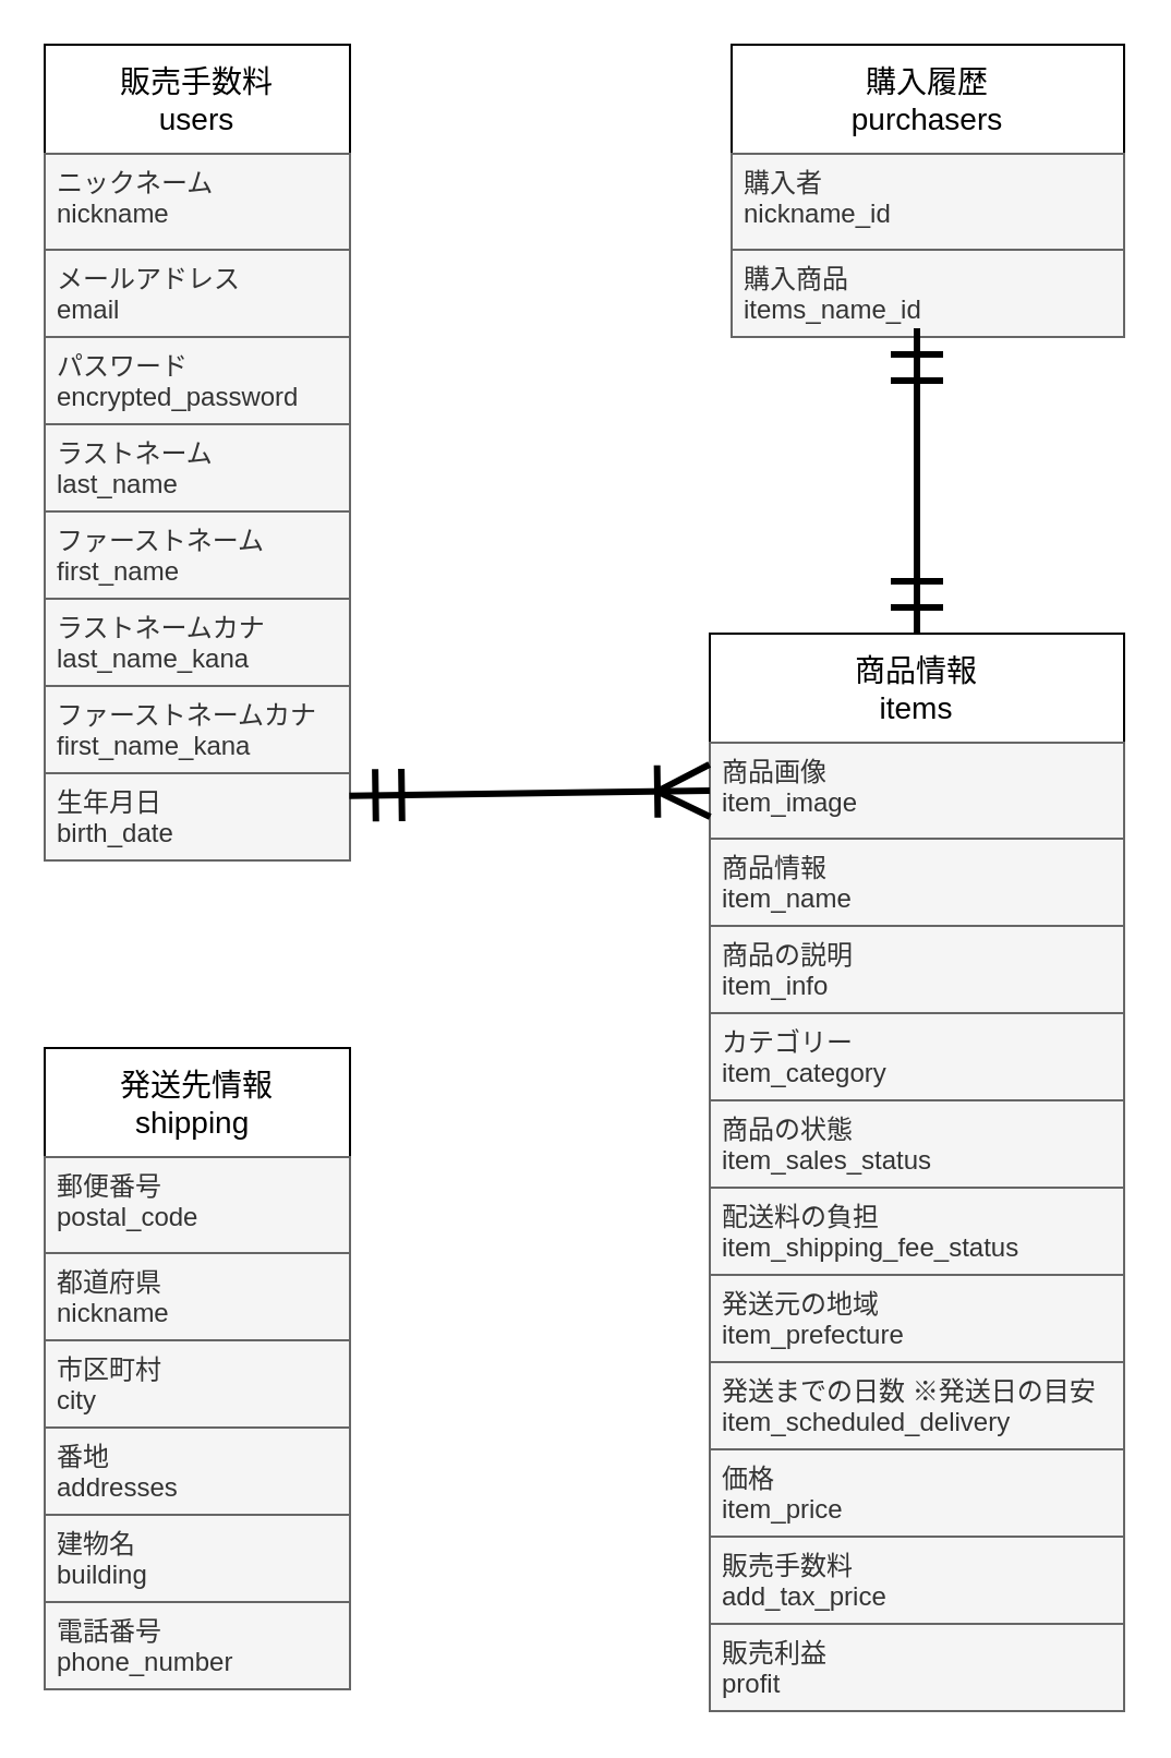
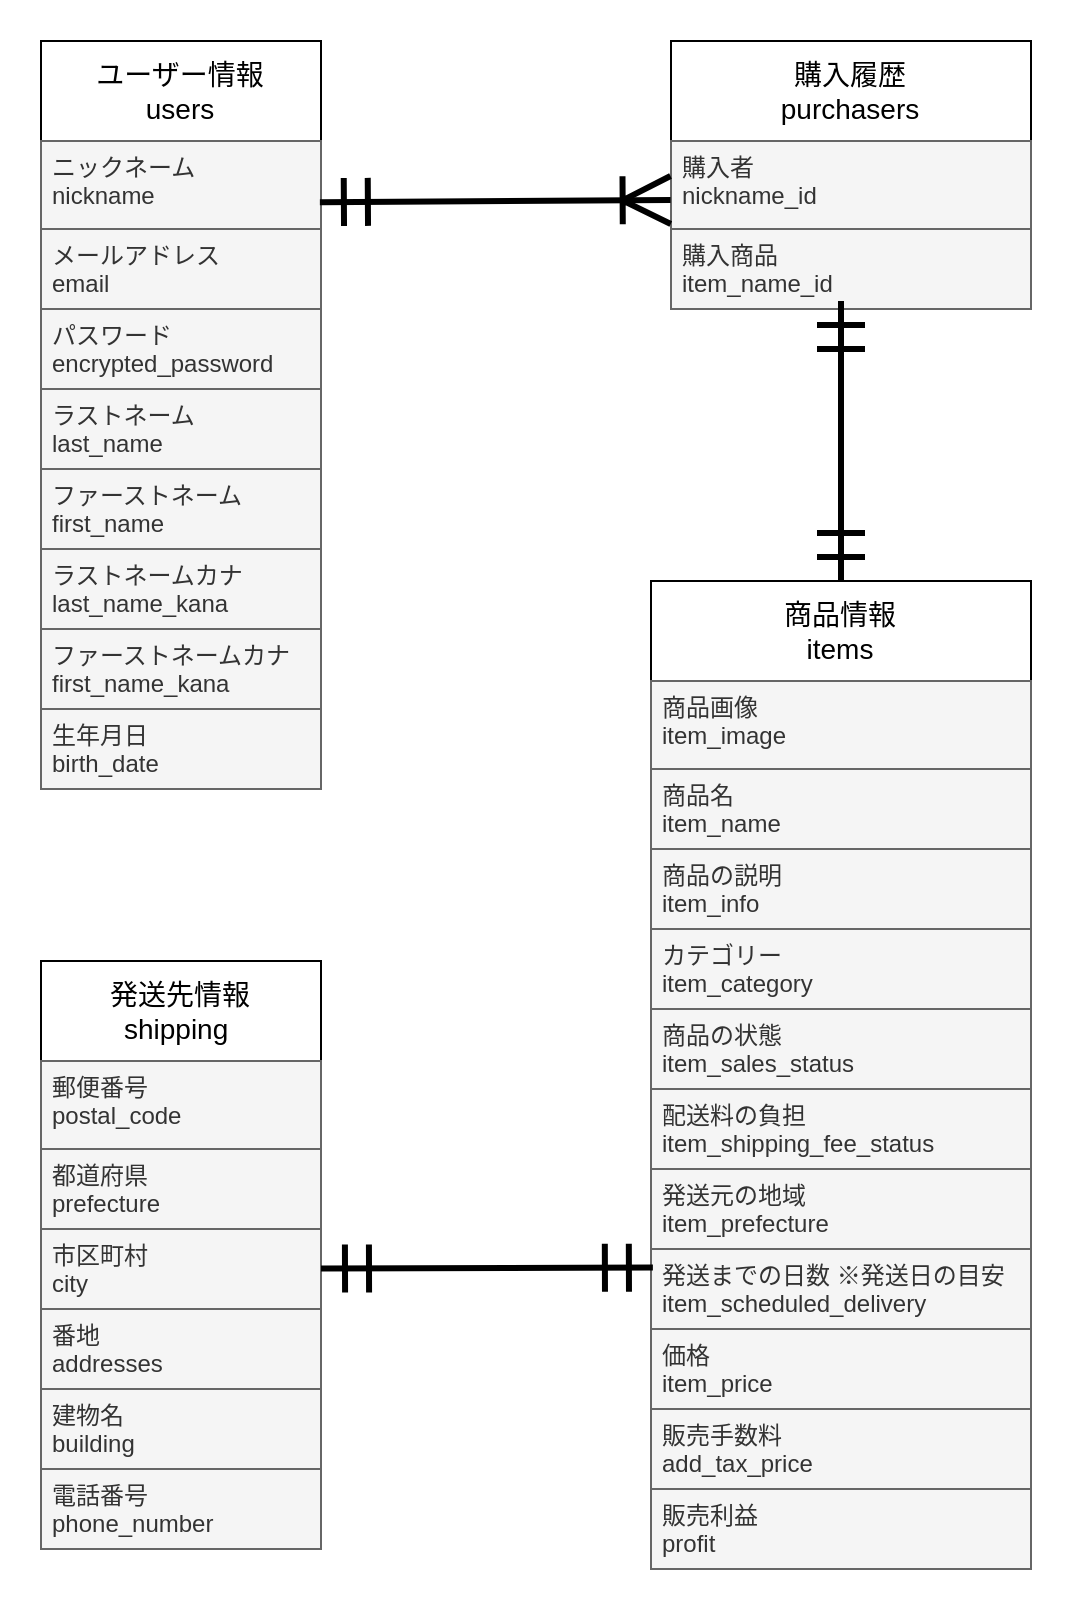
  <mxCell id="0" />
  <mxCell id="1" parent="0" />
- <mxCell id="2" value="販売手数料&#10;users" style="swimlane;fontStyle=0;childLayout=stackLayout;horizontal=1;startSize=50;horizontalStack=0;resizeParent=1;resizeParentMax=0;resizeLast=0;collapsible=1;marginBottom=0;align=center;fontSize=14;" parent="1" vertex="1"><mxGeometry x="20" y="20" width="140" height="374" as="geometry" /></mxCell>
+ <mxCell id="2" value="ユーザー情報&#10;users" style="swimlane;fontStyle=0;childLayout=stackLayout;horizontal=1;startSize=50;horizontalStack=0;resizeParent=1;resizeParentMax=0;resizeLast=0;collapsible=1;marginBottom=0;align=center;fontSize=14;" parent="1" vertex="1"><mxGeometry x="20" y="20" width="140" height="374" as="geometry" /></mxCell>
  <mxCell id="3" value="ニックネーム&#10;nickname" style="text;strokeColor=#666666;fillColor=#f5f5f5;spacingLeft=4;spacingRight=4;overflow=hidden;rotatable=0;points=[[0,0.5],[1,0.5]];portConstraint=eastwest;fontSize=12;fontColor=#333333;" parent="2" vertex="1"><mxGeometry y="50" width="140" height="44" as="geometry" /></mxCell>
  <mxCell id="4" value="メールアドレス&#10;email" style="text;strokeColor=#666666;fillColor=#f5f5f5;spacingLeft=4;spacingRight=4;overflow=hidden;rotatable=0;points=[[0,0.5],[1,0.5]];portConstraint=eastwest;fontSize=12;fontColor=#333333;" parent="2" vertex="1"><mxGeometry y="94" width="140" height="40" as="geometry" /></mxCell>
  <mxCell id="5" value="パスワード&#10;encrypted_password" style="text;strokeColor=#666666;fillColor=#f5f5f5;spacingLeft=4;spacingRight=4;overflow=hidden;rotatable=0;points=[[0,0.5],[1,0.5]];portConstraint=eastwest;fontSize=12;fontColor=#333333;" parent="2" vertex="1"><mxGeometry y="134" width="140" height="40" as="geometry" /></mxCell>
  <mxCell id="6" value="ラストネーム&#10;last_name" style="text;strokeColor=#666666;fillColor=#f5f5f5;spacingLeft=4;spacingRight=4;overflow=hidden;rotatable=0;points=[[0,0.5],[1,0.5]];portConstraint=eastwest;fontSize=12;fontColor=#333333;" parent="2" vertex="1"><mxGeometry y="174" width="140" height="40" as="geometry" /></mxCell>
  <mxCell id="7" value="ファーストネーム&#10;first_name" style="text;strokeColor=#666666;fillColor=#f5f5f5;spacingLeft=4;spacingRight=4;overflow=hidden;rotatable=0;points=[[0,0.5],[1,0.5]];portConstraint=eastwest;fontSize=12;fontColor=#333333;" parent="2" vertex="1"><mxGeometry y="214" width="140" height="40" as="geometry" /></mxCell>
  <mxCell id="8" value="ラストネームカナ&#10;last_name_kana" style="text;strokeColor=#666666;fillColor=#f5f5f5;spacingLeft=4;spacingRight=4;overflow=hidden;rotatable=0;points=[[0,0.5],[1,0.5]];portConstraint=eastwest;fontSize=12;fontColor=#333333;" parent="2" vertex="1"><mxGeometry y="254" width="140" height="40" as="geometry" /></mxCell>
  <mxCell id="9" value="ファーストネームカナ&#10;first_name_kana" style="text;strokeColor=#666666;fillColor=#f5f5f5;spacingLeft=4;spacingRight=4;overflow=hidden;rotatable=0;points=[[0,0.5],[1,0.5]];portConstraint=eastwest;fontSize=12;fontColor=#333333;" parent="2" vertex="1"><mxGeometry y="294" width="140" height="40" as="geometry" /></mxCell>
  <mxCell id="10" value="生年月日&#10;birth_date" style="text;strokeColor=#666666;fillColor=#f5f5f5;spacingLeft=4;spacingRight=4;overflow=hidden;rotatable=0;points=[[0,0.5],[1,0.5]];portConstraint=eastwest;fontSize=12;fontColor=#333333;" parent="2" vertex="1"><mxGeometry y="334" width="140" height="40" as="geometry" /></mxCell>
  <mxCell id="11" value="商品情報&#10;items" style="swimlane;fontStyle=0;childLayout=stackLayout;horizontal=1;startSize=50;horizontalStack=0;resizeParent=1;resizeParentMax=0;resizeLast=0;collapsible=1;marginBottom=0;align=center;fontSize=14;" parent="1" vertex="1"><mxGeometry x="325" y="290" width="190" height="494" as="geometry" /></mxCell>
  <mxCell id="12" value="商品画像&#10;item_image" style="text;strokeColor=#666666;fillColor=#f5f5f5;spacingLeft=4;spacingRight=4;overflow=hidden;rotatable=0;points=[[0,0.5],[1,0.5]];portConstraint=eastwest;fontSize=12;fontColor=#333333;" parent="11" vertex="1"><mxGeometry y="50" width="190" height="44" as="geometry" /></mxCell>
- <mxCell id="13" value="商品情報&#10;item_name" style="text;strokeColor=#666666;fillColor=#f5f5f5;spacingLeft=4;spacingRight=4;overflow=hidden;rotatable=0;points=[[0,0.5],[1,0.5]];portConstraint=eastwest;fontSize=12;fontColor=#333333;" parent="11" vertex="1"><mxGeometry y="94" width="190" height="40" as="geometry" /></mxCell>
+ <mxCell id="13" value="商品名&#10;item_name" style="text;strokeColor=#666666;fillColor=#f5f5f5;spacingLeft=4;spacingRight=4;overflow=hidden;rotatable=0;points=[[0,0.5],[1,0.5]];portConstraint=eastwest;fontSize=12;fontColor=#333333;" parent="11" vertex="1"><mxGeometry y="94" width="190" height="40" as="geometry" /></mxCell>
  <mxCell id="14" value="商品の説明&#10;item_info" style="text;strokeColor=#666666;fillColor=#f5f5f5;spacingLeft=4;spacingRight=4;overflow=hidden;rotatable=0;points=[[0,0.5],[1,0.5]];portConstraint=eastwest;fontSize=12;fontColor=#333333;" parent="11" vertex="1"><mxGeometry y="134" width="190" height="40" as="geometry" /></mxCell>
  <mxCell id="15" value="カテゴリー&#10;item_category" style="text;strokeColor=#666666;fillColor=#f5f5f5;spacingLeft=4;spacingRight=4;overflow=hidden;rotatable=0;points=[[0,0.5],[1,0.5]];portConstraint=eastwest;fontSize=12;fontColor=#333333;" parent="11" vertex="1"><mxGeometry y="174" width="190" height="40" as="geometry" /></mxCell>
  <mxCell id="16" value="商品の状態&#10;item_sales_status" style="text;strokeColor=#666666;fillColor=#f5f5f5;spacingLeft=4;spacingRight=4;overflow=hidden;rotatable=0;points=[[0,0.5],[1,0.5]];portConstraint=eastwest;fontSize=12;fontColor=#333333;" parent="11" vertex="1"><mxGeometry y="214" width="190" height="40" as="geometry" /></mxCell>
  <mxCell id="17" value="配送料の負担&#10;item_shipping_fee_status" style="text;strokeColor=#666666;fillColor=#f5f5f5;spacingLeft=4;spacingRight=4;overflow=hidden;rotatable=0;points=[[0,0.5],[1,0.5]];portConstraint=eastwest;fontSize=12;fontColor=#333333;" parent="11" vertex="1"><mxGeometry y="254" width="190" height="40" as="geometry" /></mxCell>
  <mxCell id="18" value="発送元の地域&#10;item_prefecture" style="text;strokeColor=#666666;fillColor=#f5f5f5;spacingLeft=4;spacingRight=4;overflow=hidden;rotatable=0;points=[[0,0.5],[1,0.5]];portConstraint=eastwest;fontSize=12;fontColor=#333333;" parent="11" vertex="1"><mxGeometry y="294" width="190" height="40" as="geometry" /></mxCell>
  <mxCell id="19" value="発送までの日数 ※発送日の目安&#10;item_scheduled_delivery" style="text;strokeColor=#666666;fillColor=#f5f5f5;spacingLeft=4;spacingRight=4;overflow=hidden;rotatable=0;points=[[0,0.5],[1,0.5]];portConstraint=eastwest;fontSize=12;fontColor=#333333;" parent="11" vertex="1"><mxGeometry y="334" width="190" height="40" as="geometry" /></mxCell>
  <mxCell id="20" value="価格&#10;item_price" style="text;strokeColor=#666666;fillColor=#f5f5f5;spacingLeft=4;spacingRight=4;overflow=hidden;rotatable=0;points=[[0,0.5],[1,0.5]];portConstraint=eastwest;fontSize=12;fontColor=#333333;" parent="11" vertex="1"><mxGeometry y="374" width="190" height="40" as="geometry" /></mxCell>
  <mxCell id="21" value="販売手数料&#10;add_tax_price" style="text;strokeColor=#666666;fillColor=#f5f5f5;spacingLeft=4;spacingRight=4;overflow=hidden;rotatable=0;points=[[0,0.5],[1,0.5]];portConstraint=eastwest;fontSize=12;fontColor=#333333;" parent="11" vertex="1"><mxGeometry y="414" width="190" height="40" as="geometry" /></mxCell>
  <mxCell id="22" value="販売利益&#10;profit" style="text;strokeColor=#666666;fillColor=#f5f5f5;spacingLeft=4;spacingRight=4;overflow=hidden;rotatable=0;points=[[0,0.5],[1,0.5]];portConstraint=eastwest;fontSize=12;fontColor=#333333;" parent="11" vertex="1"><mxGeometry y="454" width="190" height="40" as="geometry" /></mxCell>
  <mxCell id="23" value="発送先情報&#10;shipping " style="swimlane;fontStyle=0;childLayout=stackLayout;horizontal=1;startSize=50;horizontalStack=0;resizeParent=1;resizeParentMax=0;resizeLast=0;collapsible=1;marginBottom=0;align=center;fontSize=14;" parent="1" vertex="1"><mxGeometry x="20" y="480" width="140" height="294" as="geometry" /></mxCell>
  <mxCell id="24" value="郵便番号&#10;postal_code" style="text;strokeColor=#666666;fillColor=#f5f5f5;spacingLeft=4;spacingRight=4;overflow=hidden;rotatable=0;points=[[0,0.5],[1,0.5]];portConstraint=eastwest;fontSize=12;fontColor=#333333;" parent="23" vertex="1"><mxGeometry y="50" width="140" height="44" as="geometry" /></mxCell>
- <mxCell id="25" value="都道府県&#10;nickname" style="text;strokeColor=#666666;fillColor=#f5f5f5;spacingLeft=4;spacingRight=4;overflow=hidden;rotatable=0;points=[[0,0.5],[1,0.5]];portConstraint=eastwest;fontSize=12;fontColor=#333333;" parent="23" vertex="1"><mxGeometry y="94" width="140" height="40" as="geometry" /></mxCell>
+ <mxCell id="25" value="都道府県&#10;prefecture" style="text;strokeColor=#666666;fillColor=#f5f5f5;spacingLeft=4;spacingRight=4;overflow=hidden;rotatable=0;points=[[0,0.5],[1,0.5]];portConstraint=eastwest;fontSize=12;fontColor=#333333;" parent="23" vertex="1"><mxGeometry y="94" width="140" height="40" as="geometry" /></mxCell>
  <mxCell id="26" value="市区町村&#10;city" style="text;strokeColor=#666666;fillColor=#f5f5f5;spacingLeft=4;spacingRight=4;overflow=hidden;rotatable=0;points=[[0,0.5],[1,0.5]];portConstraint=eastwest;fontSize=12;fontColor=#333333;" parent="23" vertex="1"><mxGeometry y="134" width="140" height="40" as="geometry" /></mxCell>
  <mxCell id="27" value="番地&#10;addresses" style="text;strokeColor=#666666;fillColor=#f5f5f5;spacingLeft=4;spacingRight=4;overflow=hidden;rotatable=0;points=[[0,0.5],[1,0.5]];portConstraint=eastwest;fontSize=12;fontColor=#333333;" parent="23" vertex="1"><mxGeometry y="174" width="140" height="40" as="geometry" /></mxCell>
  <mxCell id="28" value="建物名&#10;building" style="text;strokeColor=#666666;fillColor=#f5f5f5;spacingLeft=4;spacingRight=4;overflow=hidden;rotatable=0;points=[[0,0.5],[1,0.5]];portConstraint=eastwest;fontSize=12;fontColor=#333333;" parent="23" vertex="1"><mxGeometry y="214" width="140" height="40" as="geometry" /></mxCell>
  <mxCell id="29" value="電話番号&#10;phone_number" style="text;strokeColor=#666666;fillColor=#f5f5f5;spacingLeft=4;spacingRight=4;overflow=hidden;rotatable=0;points=[[0,0.5],[1,0.5]];portConstraint=eastwest;fontSize=12;fontColor=#333333;" parent="23" vertex="1"><mxGeometry y="254" width="140" height="40" as="geometry" /></mxCell>
  <mxCell id="30" value="購入履歴&#10;purchasers" style="swimlane;fontStyle=0;childLayout=stackLayout;horizontal=1;startSize=50;horizontalStack=0;resizeParent=1;resizeParentMax=0;resizeLast=0;collapsible=1;marginBottom=0;align=center;fontSize=14;" parent="1" vertex="1"><mxGeometry x="335" y="20" width="180" height="134" as="geometry" /></mxCell>
  <mxCell id="31" value="購入者&#10;nickname_id" style="text;strokeColor=#666666;fillColor=#f5f5f5;spacingLeft=4;spacingRight=4;overflow=hidden;rotatable=0;points=[[0,0.5],[1,0.5]];portConstraint=eastwest;fontSize=12;fontColor=#333333;" parent="30" vertex="1"><mxGeometry y="50" width="180" height="44" as="geometry" /></mxCell>
- <mxCell id="32" value="購入商品&#10;items_name_id" style="text;strokeColor=#666666;fillColor=#f5f5f5;spacingLeft=4;spacingRight=4;overflow=hidden;rotatable=0;points=[[0,0.5],[1,0.5]];portConstraint=eastwest;fontSize=12;fontColor=#333333;" parent="30" vertex="1"><mxGeometry y="94" width="180" height="40" as="geometry" /></mxCell>
- <mxCell id="33" value="" style="fontSize=12;html=1;endArrow=ERoneToMany;startArrow=ERmandOne;startSize=20;endSize=20;strokeWidth=3;exitX=0.998;exitY=0.258;exitDx=0;exitDy=0;exitPerimeter=0;entryX=0;entryY=0.5;entryDx=0;entryDy=0;" parent="1" target="12" edge="1" source="10"><mxGeometry width="100" height="100" relative="1" as="geometry"><mxPoint x="160" y="350" as="sourcePoint" /><mxPoint x="320" y="364" as="targetPoint" /></mxGeometry></mxCell>
+ <mxCell id="32" value="購入商品&#10;item_name_id" style="text;strokeColor=#666666;fillColor=#f5f5f5;spacingLeft=4;spacingRight=4;overflow=hidden;rotatable=0;points=[[0,0.5],[1,0.5]];portConstraint=eastwest;fontSize=12;fontColor=#333333;" parent="30" vertex="1"><mxGeometry y="94" width="180" height="40" as="geometry" /></mxCell>
  <mxCell id="34" value="" style="fontSize=12;html=1;endArrow=ERmandOne;startArrow=ERmandOne;startSize=20;endSize=20;strokeWidth=3;exitX=0.5;exitY=0;exitDx=0;exitDy=0;" edge="1" parent="1" source="11"><mxGeometry width="100" height="100" relative="1" as="geometry"><mxPoint x="335" y="254" as="sourcePoint" /><mxPoint x="420" y="150" as="targetPoint" /><Array as="points"><mxPoint x="420" y="180" /></Array></mxGeometry></mxCell>
+ <mxCell id="35" value="" style="fontSize=12;html=1;endArrow=ERmandOne;startArrow=ERmandOne;startSize=20;endSize=20;strokeWidth=3;entryX=0.005;entryY=0.232;entryDx=0;entryDy=0;entryPerimeter=0;" edge="1" parent="1" source="26" target="19"><mxGeometry width="100" height="100" relative="1" as="geometry"><mxPoint x="160" y="630" as="sourcePoint" /><mxPoint x="330" y="634" as="targetPoint" /></mxGeometry></mxCell>
+ <mxCell id="36" value="" style="fontSize=12;html=1;endArrow=ERoneToMany;startArrow=ERmandOne;startSize=20;endSize=20;strokeWidth=3;entryX=-0.001;entryY=0.671;entryDx=0;entryDy=0;entryPerimeter=0;exitX=0.996;exitY=0.695;exitDx=0;exitDy=0;exitPerimeter=0;" edge="1" parent="1" source="3" target="31"><mxGeometry width="100" height="100" relative="1" as="geometry"><mxPoint x="160" y="100" as="sourcePoint" /><mxPoint x="310" y="100" as="targetPoint" /></mxGeometry></mxCell>
